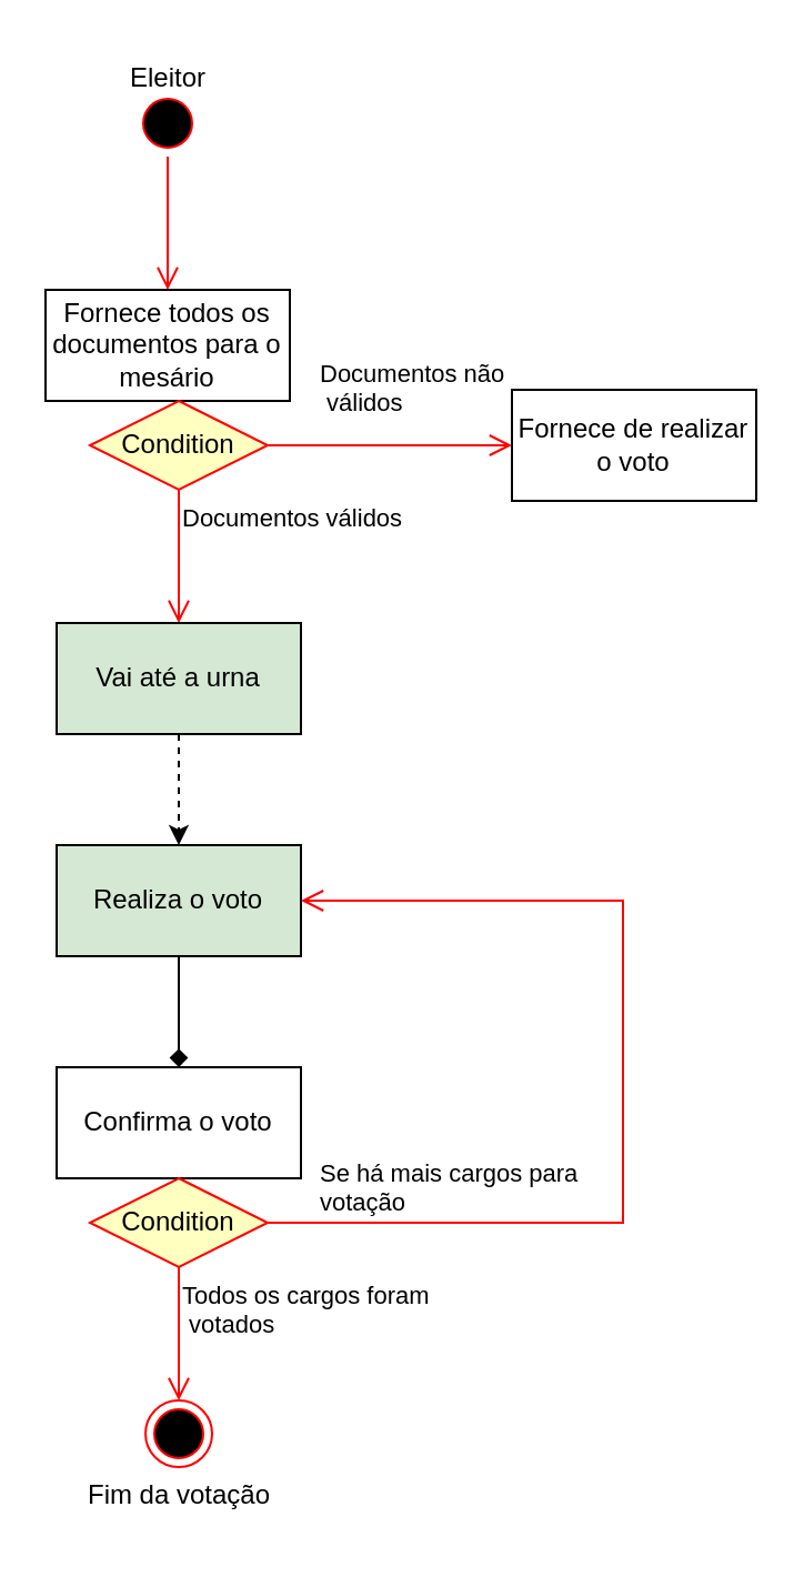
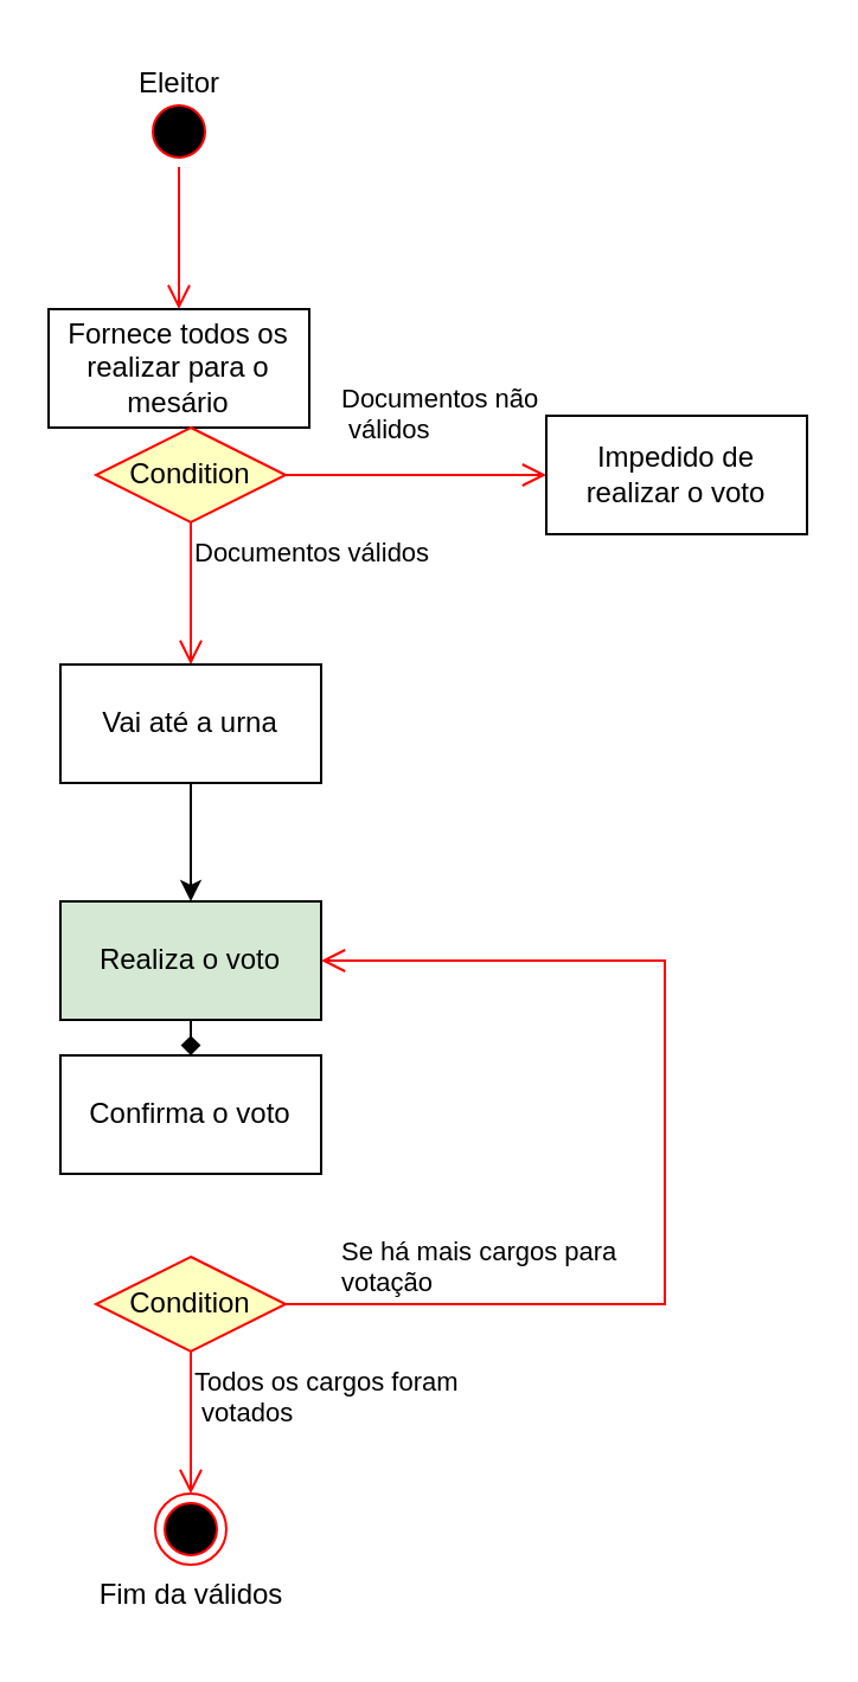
  <mxCell id="0" />
  <mxCell id="1" parent="0" />
  <mxCell id="2" value="V" style="ellipse;html=1;shape=startState;fillColor=#000000;strokeColor=#ff0000;" vertex="1" parent="1"><mxGeometry x="60" y="40" width="30" height="30" as="geometry" /></mxCell>
  <mxCell id="3" value="" style="edgeStyle=orthogonalEdgeStyle;html=1;verticalAlign=bottom;endArrow=open;endSize=8;strokeColor=#ff0000;rounded=0;" edge="1" source="2" parent="1"><mxGeometry relative="1" as="geometry"><mxPoint x="75" y="130" as="targetPoint" /></mxGeometry></mxCell>
  <mxCell id="4" value="Eleitor" style="text;html=1;align=center;verticalAlign=middle;resizable=0;points=[];autosize=1;strokeColor=none;fillColor=none;" vertex="1" parent="1"><mxGeometry x="45" y="20" width="60" height="30" as="geometry" /></mxCell>
- <mxCell id="5" value="Fornece todos os documentos para o mesário" style="html=1;whiteSpace=wrap;" vertex="1" parent="1"><mxGeometry x="20" y="130" width="110" height="50" as="geometry" /></mxCell>
+ <mxCell id="5" value="Fornece todos os realizar para o mesário" style="html=1;whiteSpace=wrap;" vertex="1" parent="1"><mxGeometry x="20" y="130" width="110" height="50" as="geometry" /></mxCell>
  <mxCell id="6" value="Condition" style="rhombus;whiteSpace=wrap;html=1;fontColor=#000000;fillColor=#ffffc0;strokeColor=#ff0000;" vertex="1" parent="1"><mxGeometry x="40" y="180" width="80" height="40" as="geometry" /></mxCell>
  <mxCell id="7" value="Documentos não&lt;div&gt;&amp;nbsp;válidos&lt;/div&gt;" style="edgeStyle=orthogonalEdgeStyle;html=1;align=left;verticalAlign=bottom;endArrow=open;endSize=8;strokeColor=#ff0000;rounded=0;" edge="1" source="6" parent="1"><mxGeometry x="-0.6" y="10" relative="1" as="geometry"><mxPoint x="230" y="200" as="targetPoint" /><mxPoint as="offset" /></mxGeometry></mxCell>
  <mxCell id="8" value="Documentos válidos" style="edgeStyle=orthogonalEdgeStyle;html=1;align=left;verticalAlign=top;endArrow=open;endSize=8;strokeColor=#ff0000;rounded=0;" edge="1" source="6" parent="1"><mxGeometry x="-1" relative="1" as="geometry"><mxPoint x="80" y="280" as="targetPoint" /></mxGeometry></mxCell>
- <mxCell id="9" value="Fornece de realizar o voto" style="html=1;whiteSpace=wrap;" vertex="1" parent="1"><mxGeometry x="230" y="175" width="110" height="50" as="geometry" /></mxCell>
- <mxCell id="10" style="edgeStyle=orthogonalEdgeStyle;rounded=0;orthogonalLoop=1;jettySize=auto;html=1;entryX=0.5;entryY=0;entryDx=0;entryDy=0;dashed=1;" edge="1" parent="1" source="11" target="13"><mxGeometry relative="1" as="geometry" /></mxCell>
- <mxCell id="11" value="Vai até a urna" style="html=1;whiteSpace=wrap;fillColor=#d5e8d4;" vertex="1" parent="1"><mxGeometry x="25" y="280" width="110" height="50" as="geometry" /></mxCell>
+ <mxCell id="9" value="Impedido de realizar o voto" style="html=1;whiteSpace=wrap;" vertex="1" parent="1"><mxGeometry x="230" y="175" width="110" height="50" as="geometry" /></mxCell>
+ <mxCell id="10" style="edgeStyle=orthogonalEdgeStyle;rounded=0;orthogonalLoop=1;jettySize=auto;html=1;entryX=0.5;entryY=0;entryDx=0;entryDy=0;" edge="1" parent="1" source="11" target="13"><mxGeometry relative="1" as="geometry" /></mxCell>
+ <mxCell id="11" value="Vai até a urna" style="html=1;whiteSpace=wrap;" vertex="1" parent="1"><mxGeometry x="25" y="280" width="110" height="50" as="geometry" /></mxCell>
  <mxCell id="12" style="edgeStyle=orthogonalEdgeStyle;rounded=0;orthogonalLoop=1;jettySize=auto;html=1;entryX=0.5;entryY=0;entryDx=0;entryDy=0;endArrow=diamond;" edge="1" parent="1" source="13" target="14"><mxGeometry relative="1" as="geometry" /></mxCell>
  <mxCell id="13" value="Realiza o voto" style="html=1;whiteSpace=wrap;fillColor=#d5e8d4;" vertex="1" parent="1"><mxGeometry x="25" y="380" width="110" height="50" as="geometry" /></mxCell>
- <mxCell id="14" value="Confirma o voto" style="html=1;whiteSpace=wrap;" vertex="1" parent="1"><mxGeometry x="25" y="480" width="110" height="50" as="geometry" /></mxCell>
+ <mxCell id="14" value="Confirma o voto" style="html=1;whiteSpace=wrap;" vertex="1" parent="1"><mxGeometry x="25" y="445" width="110" height="50" as="geometry" /></mxCell>
  <mxCell id="15" value="Condition" style="rhombus;whiteSpace=wrap;html=1;fontColor=#000000;fillColor=#ffffc0;strokeColor=#ff0000;" vertex="1" parent="1"><mxGeometry x="40" y="530" width="80" height="40" as="geometry" /></mxCell>
  <mxCell id="16" value="Se há mais cargos para&amp;nbsp;&lt;div&gt;votação&lt;/div&gt;" style="edgeStyle=orthogonalEdgeStyle;html=1;align=left;verticalAlign=bottom;endArrow=open;endSize=8;strokeColor=#ff0000;rounded=0;entryX=1;entryY=0.5;entryDx=0;entryDy=0;exitX=1;exitY=0.5;exitDx=0;exitDy=0;" edge="1" source="15" parent="1" target="13"><mxGeometry x="-0.902" relative="1" as="geometry"><mxPoint x="220" y="400" as="targetPoint" /><Array as="points"><mxPoint x="280" y="550" /><mxPoint x="280" y="405" /></Array><mxPoint as="offset" /></mxGeometry></mxCell>
  <mxCell id="17" value="Todos os cargos foram&lt;div&gt;&amp;nbsp;votados&lt;/div&gt;" style="edgeStyle=orthogonalEdgeStyle;html=1;align=left;verticalAlign=top;endArrow=open;endSize=8;strokeColor=#ff0000;rounded=0;" edge="1" source="15" parent="1"><mxGeometry x="-1" relative="1" as="geometry"><mxPoint x="80" y="630" as="targetPoint" /></mxGeometry></mxCell>
  <mxCell id="18" value="" style="ellipse;html=1;shape=endState;fillColor=#000000;strokeColor=#ff0000;" vertex="1" parent="1"><mxGeometry x="65" y="630" width="30" height="30" as="geometry" /></mxCell>
- <mxCell id="19" value="Fim da votação" style="text;html=1;align=center;verticalAlign=middle;resizable=0;points=[];autosize=1;strokeColor=none;fillColor=none;" vertex="1" parent="1"><mxGeometry x="25" y="658" width="110" height="30" as="geometry" /></mxCell>
+ <mxCell id="19" value="Fim da válidos" style="text;html=1;align=center;verticalAlign=middle;resizable=0;points=[];autosize=1;strokeColor=none;fillColor=none;" vertex="1" parent="1"><mxGeometry x="25" y="658" width="110" height="30" as="geometry" /></mxCell>
